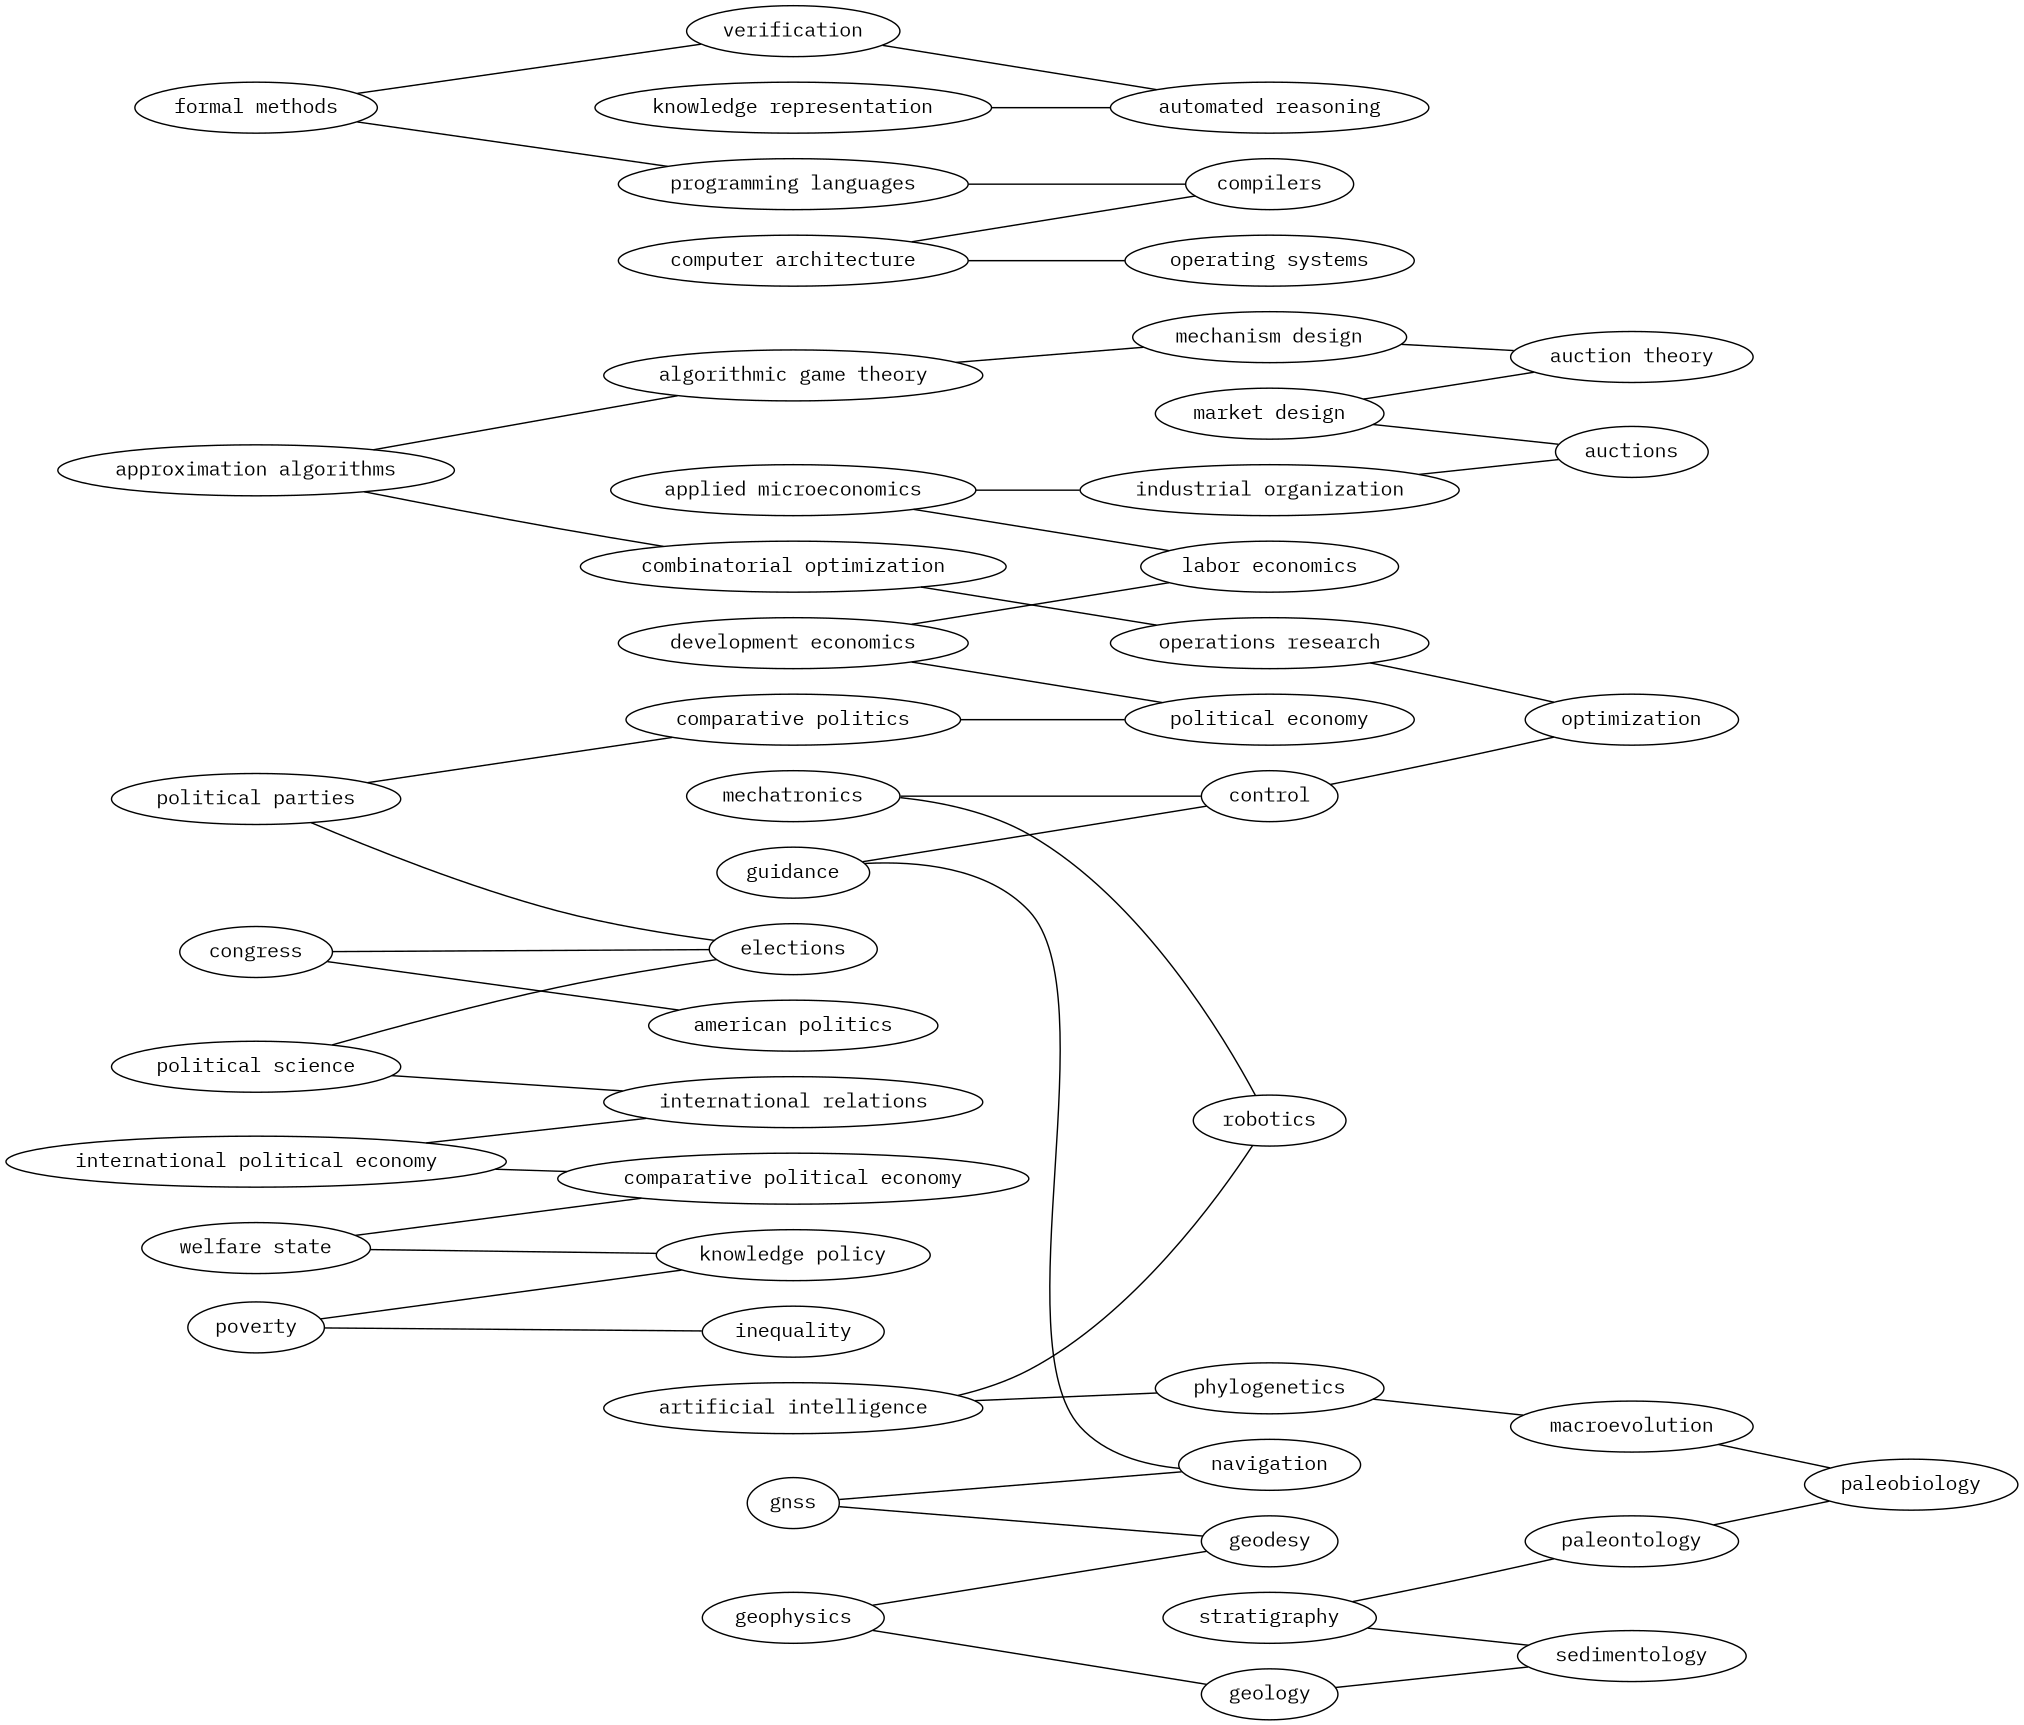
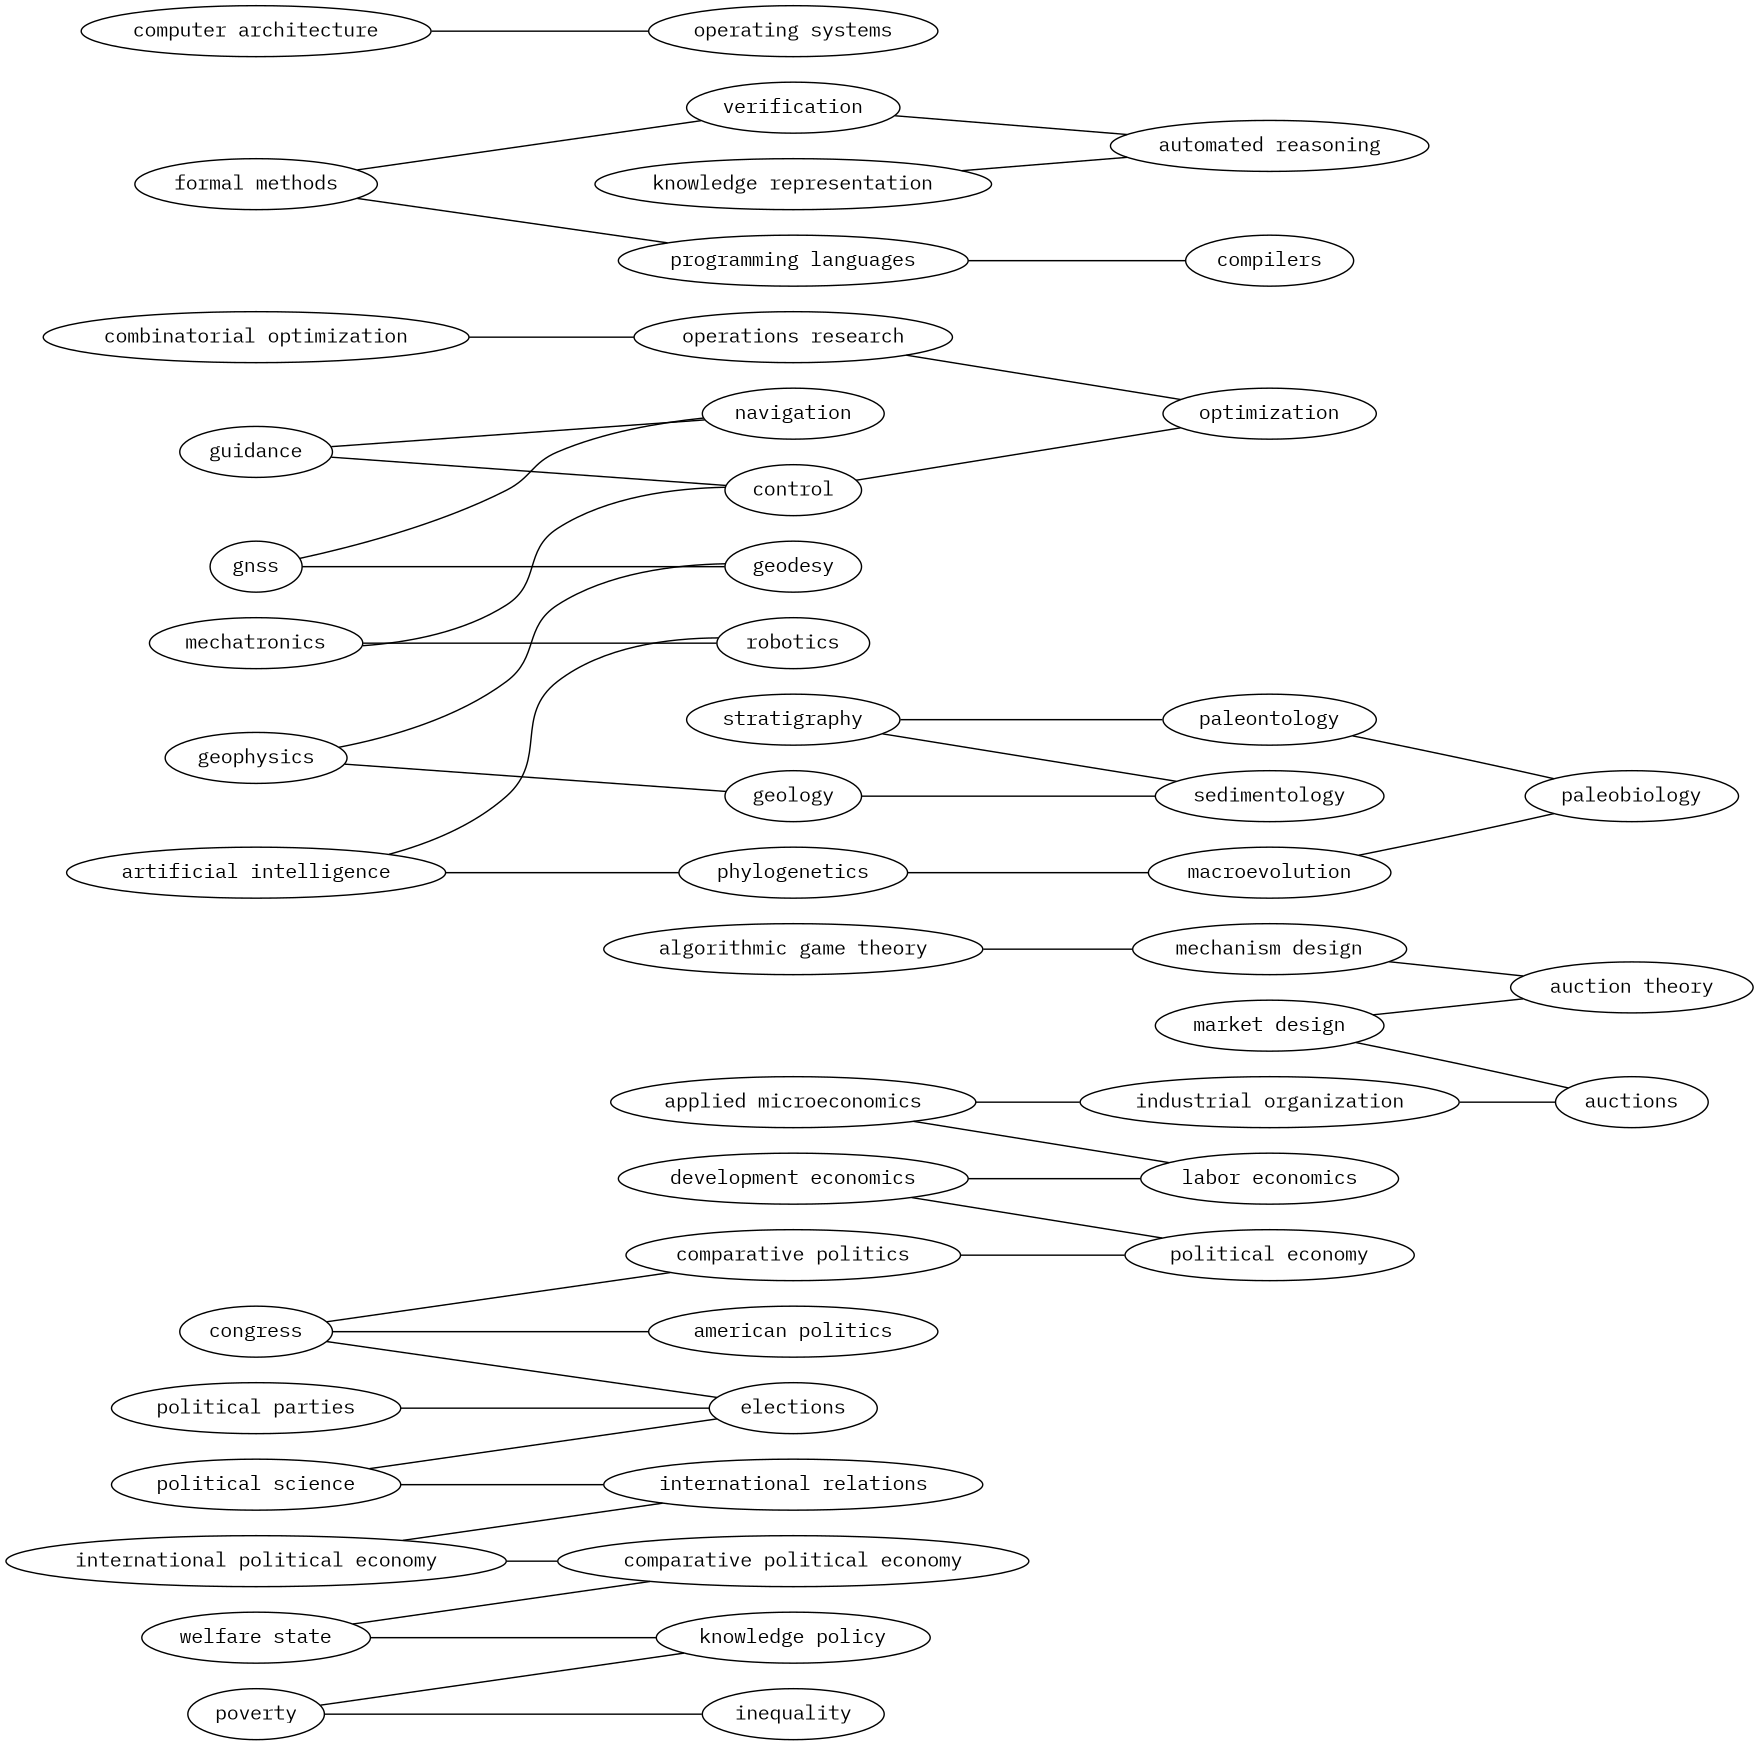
  strict graph {
    fontname="IBM Plex Mono"
    rankdir=LR
    node [fontname="IBM Plex Mono" level=1 weight=0]
    edge [fontname="IBM Plex Mono" level=1]
-   n1 [label="approximation algorithms"]
    n2 [label="algorithmic game theory"]
    n3 [label="combinatorial optimization"]
    n4 [label="mechanism design"]
    n5 [label="operations research"]
    n6 [label="auction theory"]
    n7 [label=optimization]
    n8 [label="formal methods"]
    n9 [label=verification]
    n10 [label="programming languages"]
    n11 [label="automated reasoning"]
    n12 [label=compilers]
    n13 [label="artificial intelligence"]
    n14 [label=robotics]
    n15 [label=phylogenetics]
    n16 [label="knowledge representation"]
    n17 [label=guidance]
    n18 [label=control]
    n19 [label=navigation]
    n20 [label=poverty]
    n21 [label=inequality]
    n22 [label="knowledge policy"]
    n23 [label="development economics"]
    n24 [label="political economy"]
    n25 [label="labor economics"]
    n26 [label=stratigraphy]
    n27 [label=paleontology]
    n28 [label=sedimentology]
    n29 [label=paleobiology]
    n30 [label=macroevolution]
    n31 [label="political parties"]
    n32 [label="comparative politics"]
    n33 [label=elections]
    n34 [label=congress]
    n35 [label="american politics"]
    n36 [label="applied microeconomics"]
    n37 [label="industrial organization"]
    n38 [label=auctions]
    n39 [label=gnss]
    n40 [label=geodesy]
    n41 [label=geophysics]
    n42 [label=geology]
    n43 [label=mechatronics]
    n44 [label="market design"]
    n45 [label="computer architecture"]
    n46 [label="operating systems"]
    n47 [label="political science"]
    n48 [label="international relations"]
    n49 [label="welfare state"]
    n50 [label="comparative political economy"]
    n51 [label="international political economy"]
-   n1 -- n2
-   n1 -- n3
    n2 -- n4
    n3 -- n5
    n4 -- n6
    n5 -- n7
    n8 -- n9
    n8 -- n10
    n9 -- n11
    n10 -- n12
    n13 -- n14
    n13 -- n15
    n15 -- n30
    n16 -- n11
    n17 -- n18
    n17 -- n19
    n18 -- n7
    n20 -- n21
    n20 -- n22
    n23 -- n24
    n23 -- n25
    n26 -- n27
    n26 -- n28
    n27 -- n29
    n30 -- n29
-   n31 -- n32
+   n34 -- n32
    n31 -- n33
    n32 -- n24
    n34 -- n33
    n34 -- n35
    n36 -- n25
    n36 -- n37
    n37 -- n38
    n39 -- n19
    n39 -- n40
    n41 -- n40
    n41 -- n42
    n42 -- n28
    n43 -- n14
    n43 -- n18
    n44 -- n6
    n44 -- n38
-   n45 -- n12
    n45 -- n46
    n47 -- n33
    n47 -- n48
    n49 -- n22
    n49 -- n50
    n51 -- n48
    n51 -- n50
  }
